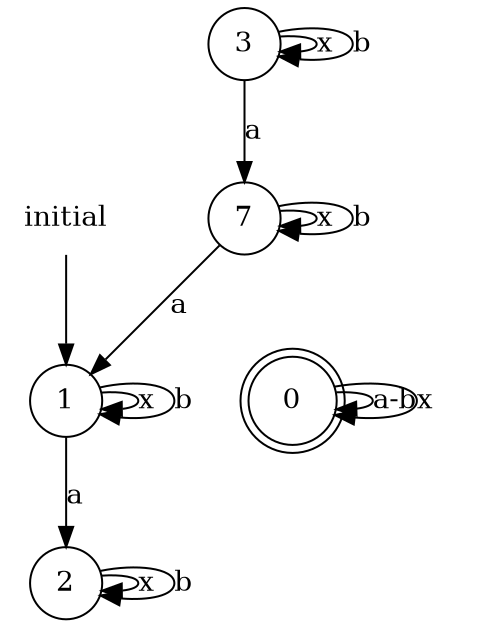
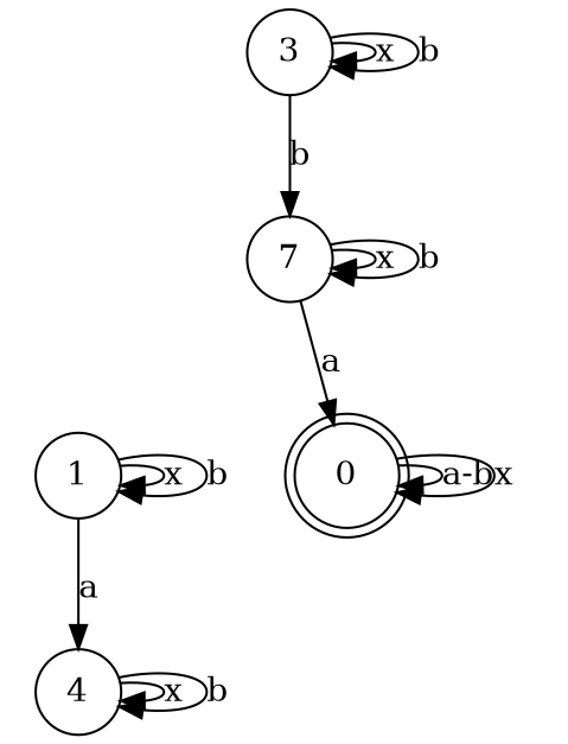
  digraph {
    rankdir=TB
    node [shape=circle]
    0 [shape=doublecircle]
    1
-   2
-   initial [shape=plaintext]
+   2 [label=4]
    3
    n6 [label=7]
    0 -> 0 [label="a-b"]
    0 -> 0 [label=x]
    1 -> 1 [label=x]
    1 -> 1 [label=b]
    1 -> 2 [label=a]
    2 -> 2 [label=x]
    2 -> 2 [label=b]
-   initial -> 1
    3 -> 3 [label=x]
    3 -> 3 [label=b]
-   3 -> n6 [label=a]
-   n6 -> 1 [label=a]
+   3 -> n6 [label=b]
+   n6 -> 0 [label=a]
    n6 -> n6 [label=x]
    n6 -> n6 [label=b]
  }
